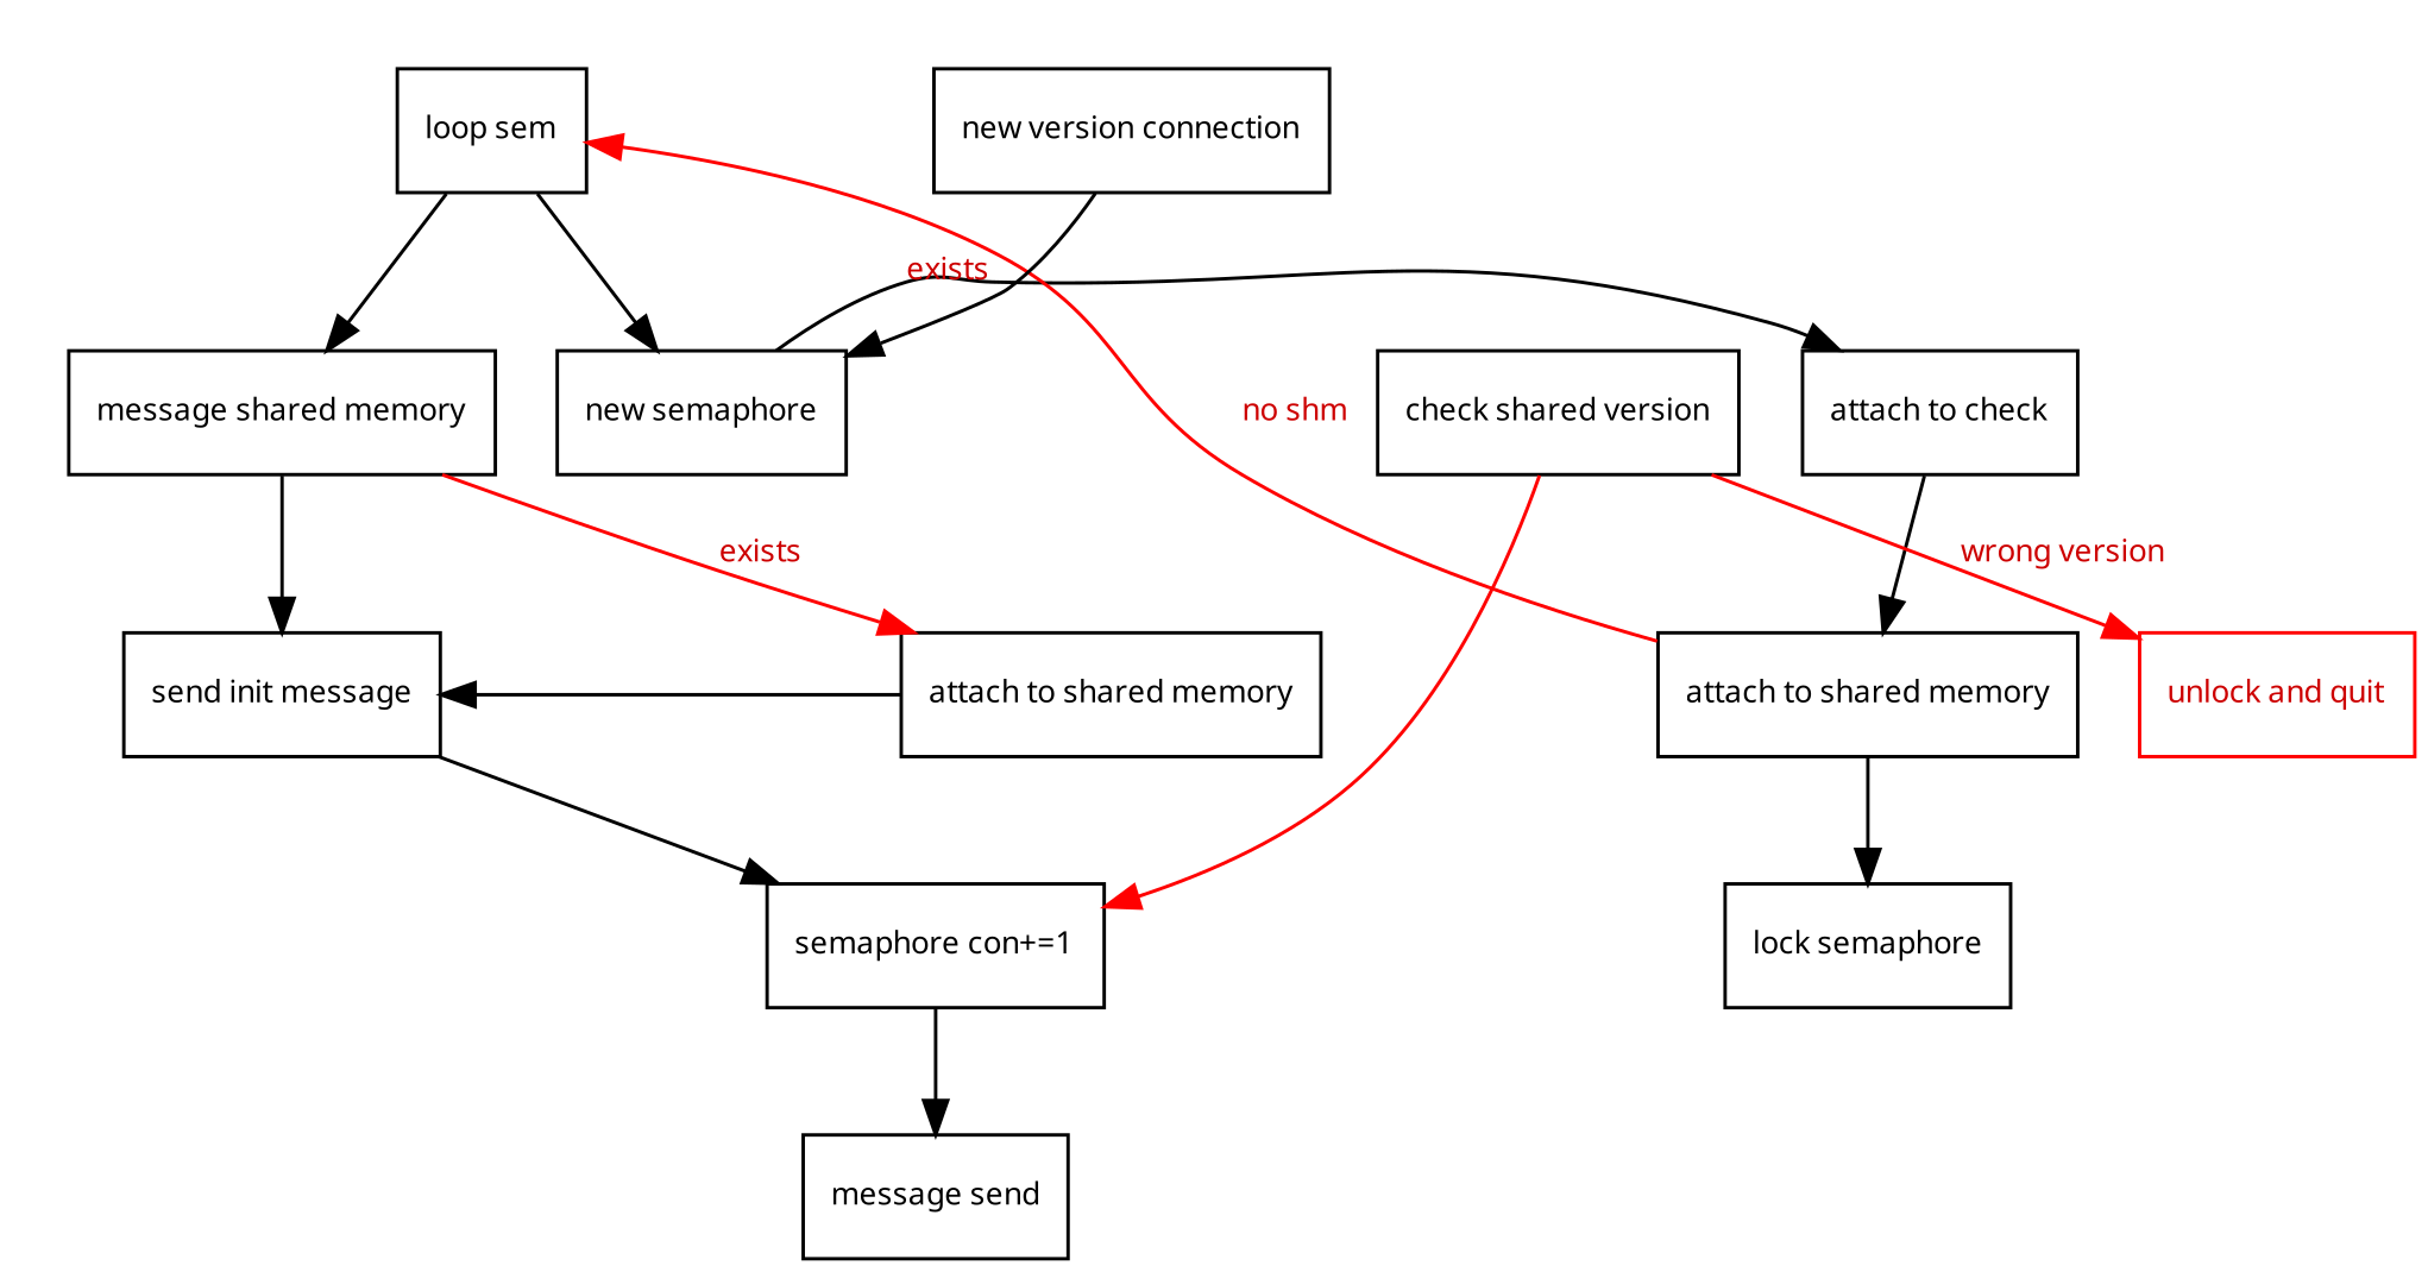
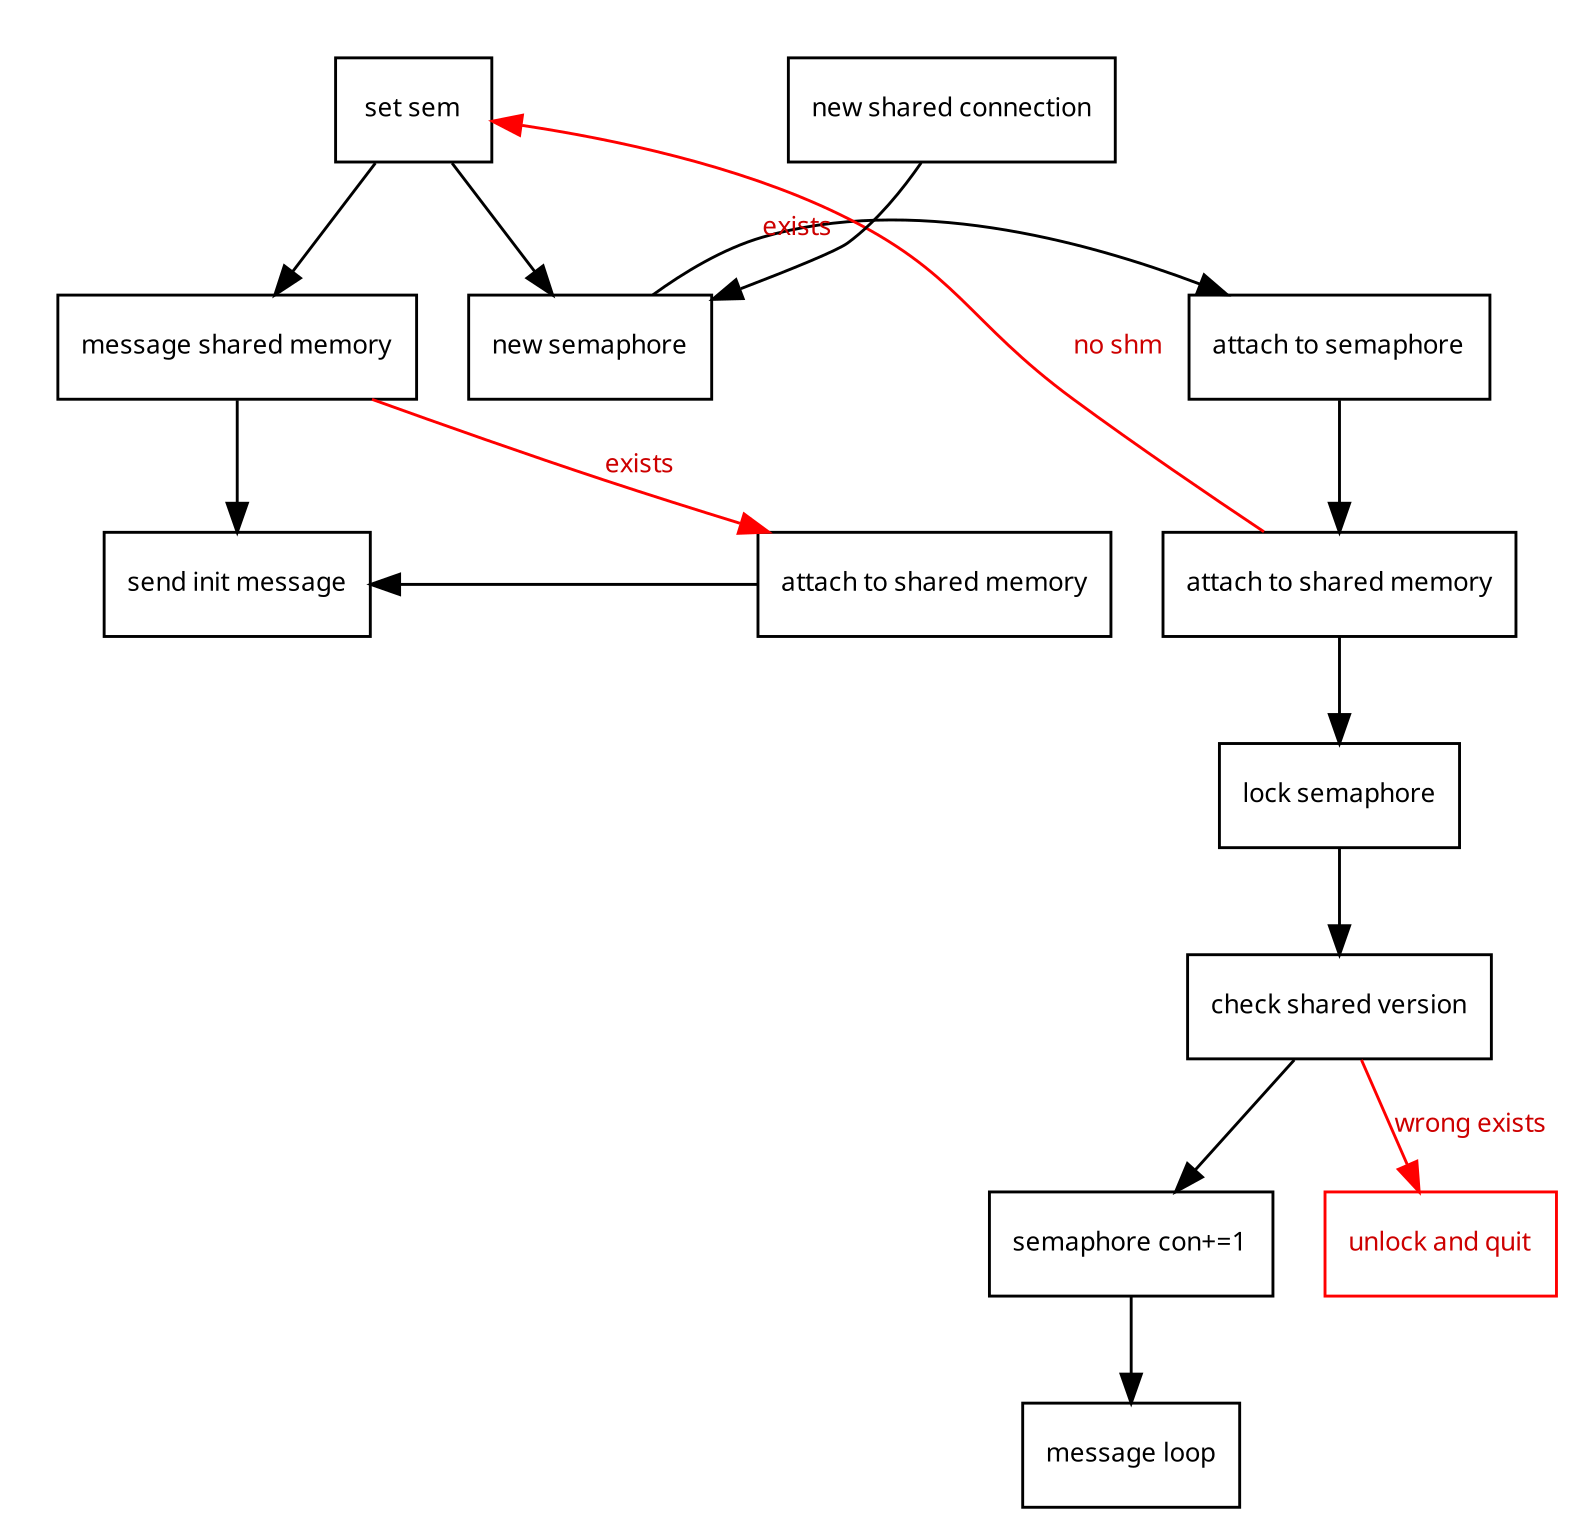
  digraph {
    node [fontname="Sans-Serif" fontsize=9 group=new shape=box]
    edge [fontname="Sans-Serif" fontsize=9]
    n1 [label="new semaphore"]
-   n2 [label="loop sem"]
+   n2 [label="set sem"]
    n3 [label="message shared memory"]
    n4 [label="send init message"]
-   n5 [group=old label="attach to check"]
+   n5 [group=old label="attach to semaphore"]
    n6 [group=old label="attach to shared memory"]
    n7 [group=old label="lock semaphore"]
    n8 [group=old label="check shared version"]
    n9 [group=kill label="attach to shared memory"]
    n10 [label="semaphore con+=1" group=""]
    n11 [color=red fontcolor=red3 label="unlock and quit" group=""]
-   n12 [label="new version connection"]
-   n13 [label="message send" group=""]
+   n12 [label="new shared connection"]
+   n13 [label="message loop" group=""]
    dummy [style=invis group=""]
    subgraph cluster_1 {
      color=white
      n1
      n2
      n3
      n4
    }
    subgraph cluster_2 {
      color=white
      n5
      n6
      n7
      n8
    }
    n1 -> n5 [color=black constraint=false fontcolor=red3 label=exists]
    n2 -> n1
    n2 -> n3
    n3 -> n4
    n3 -> n9 [color=red fontcolor=red3 label=exists]
-   n4 -> n10
    n5 -> n6
    n6 -> n2 [color=red constraint=false fontcolor=red3 label="no shm"]
    n6 -> n7
-   n8 -> n10 [color=red]
-   n8 -> n11 [color=red fontcolor=red3 label="wrong version"]
+   n7 -> n8
+   n8 -> n10
+   n8 -> n11 [color=red fontcolor=red3 label="wrong exists"]
    n9 -> n4
    n10 -> n13
    n12 -> n1
    n12 -> n5 [style=invis]
  }
